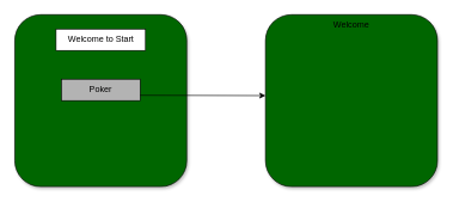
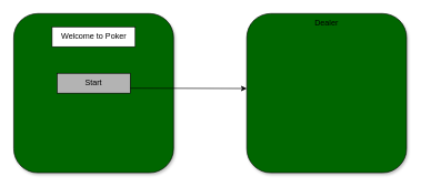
  <mxCell id="0" />
  <mxCell id="1" parent="0" />
  <mxCell id="2" value="" style="whiteSpace=wrap;html=1;aspect=fixed;fillColor=#006600;rounded=1;shadow=1;" vertex="1" parent="1"><mxGeometry x="20" y="20" width="240" height="240" as="geometry" /></mxCell>
- <mxCell id="3" value="Poker" style="rounded=0;whiteSpace=wrap;html=1;fillColor=#B3B3B3;" vertex="1" parent="1"><mxGeometry x="85" y="110" width="110" height="30" as="geometry" /></mxCell>
- <mxCell id="4" value="Welcome to Start" style="rounded=0;whiteSpace=wrap;html=1;" vertex="1" parent="1"><mxGeometry x="77.5" y="40" width="125" height="30" as="geometry" /></mxCell>
+ <mxCell id="3" value="Start" style="rounded=0;whiteSpace=wrap;html=1;fillColor=#B3B3B3;" vertex="1" parent="1"><mxGeometry x="85" y="110" width="110" height="30" as="geometry" /></mxCell>
+ <mxCell id="4" value="Welcome to Poker" style="rounded=0;whiteSpace=wrap;html=1;" vertex="1" parent="1"><mxGeometry x="77.5" y="40" width="125" height="30" as="geometry" /></mxCell>
  <mxCell id="5" value="" style="endArrow=classic;html=1;rounded=0;exitX=1;exitY=0.75;exitDx=0;exitDy=0;" edge="1" parent="1" source="3"><mxGeometry width="50" height="50" relative="1" as="geometry"><mxPoint x="310" y="170" as="sourcePoint" /><mxPoint x="370" y="133" as="targetPoint" /></mxGeometry></mxCell>
  <mxCell id="6" value="" style="whiteSpace=wrap;html=1;aspect=fixed;fillColor=#006600;rounded=1;shadow=1;" vertex="1" parent="1"><mxGeometry x="370" y="20" width="240" height="240" as="geometry" /></mxCell>
- <mxCell id="7" value="Welcome" style="text;html=1;align=center;verticalAlign=middle;whiteSpace=wrap;rounded=0;" vertex="1" parent="1"><mxGeometry x="460" y="20" width="60" height="30" as="geometry" /></mxCell>
+ <mxCell id="7" value="Dealer" style="text;html=1;align=center;verticalAlign=middle;whiteSpace=wrap;rounded=0;" vertex="1" parent="1"><mxGeometry x="460" y="20" width="60" height="30" as="geometry" /></mxCell>
